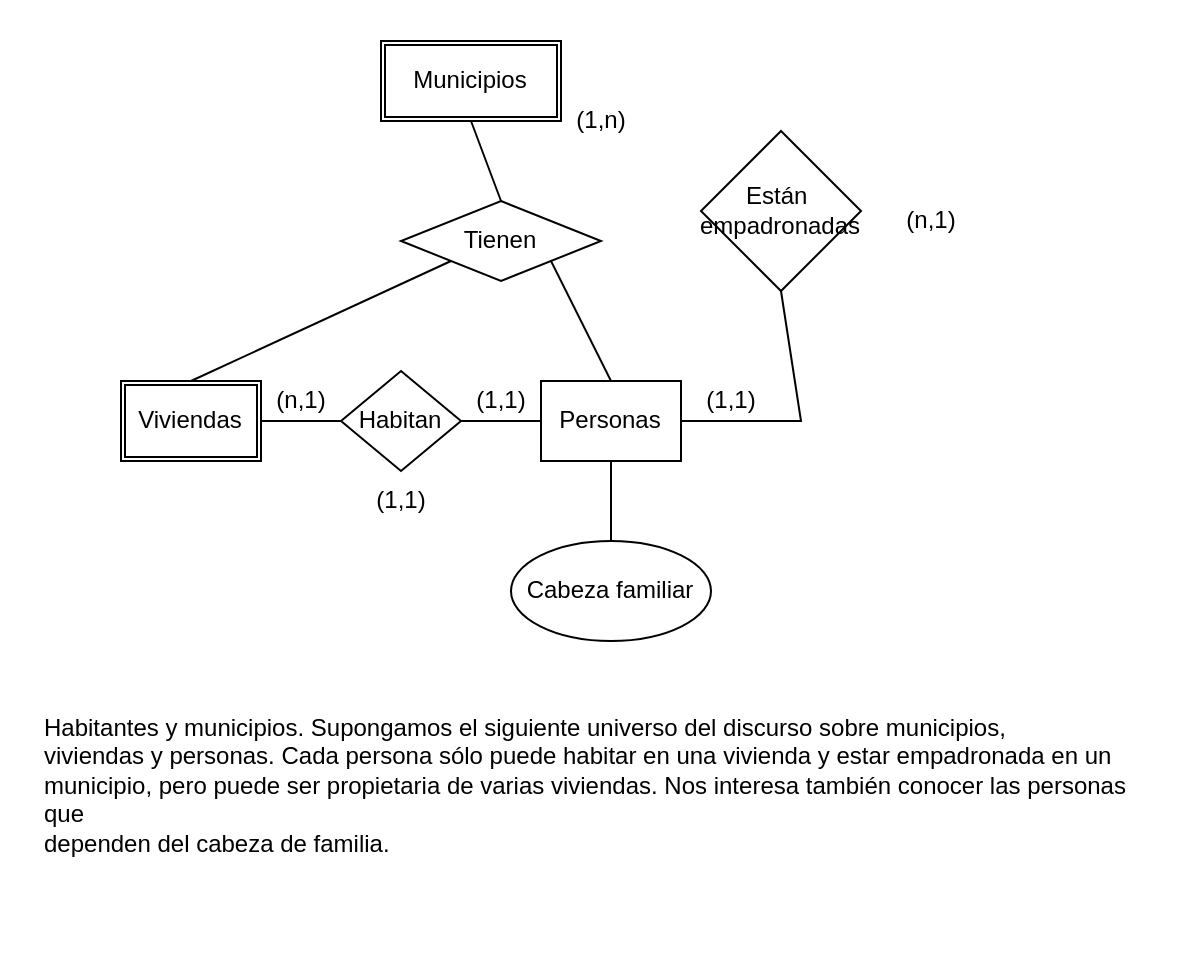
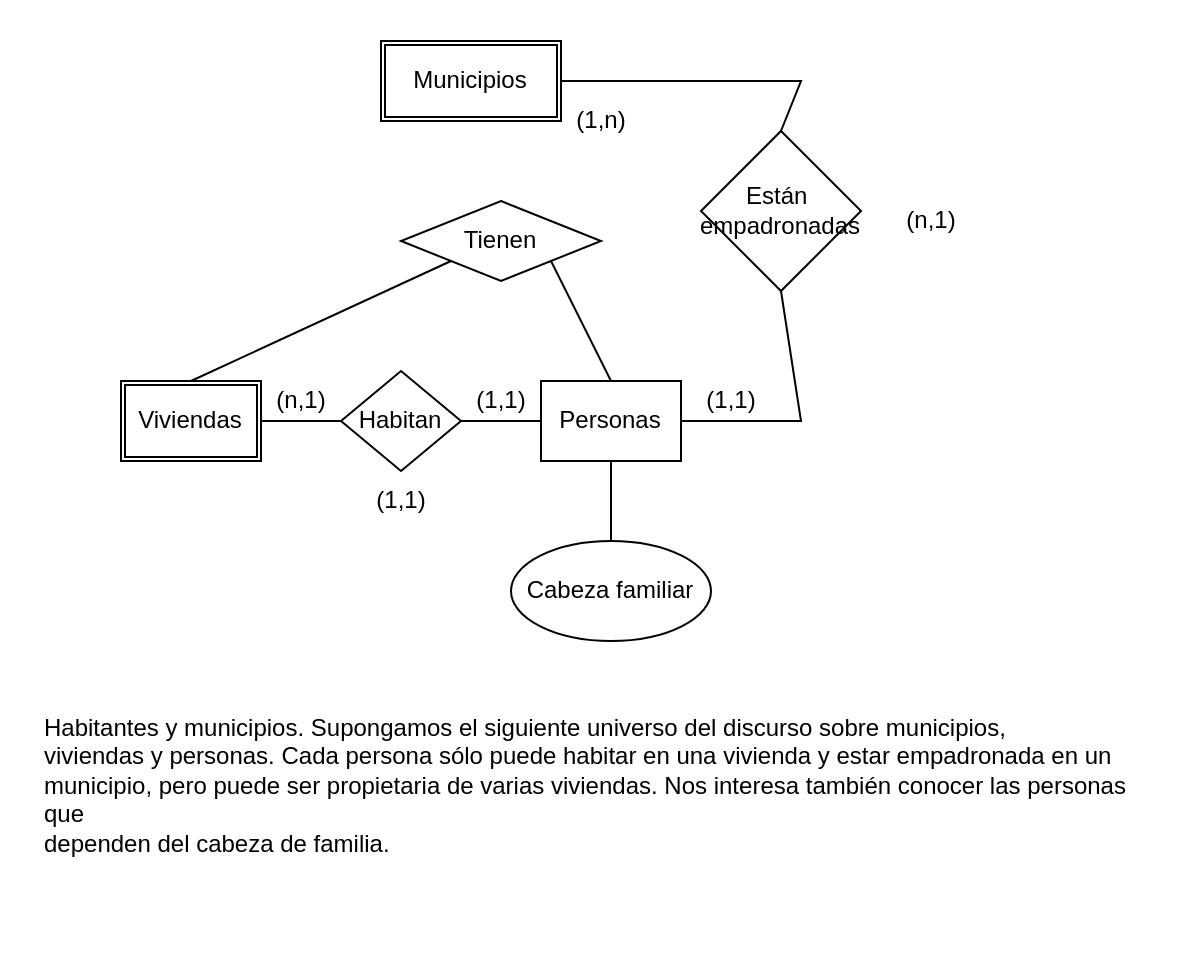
  <mxCell id="0" />
  <mxCell id="1" parent="0" />
  <mxCell id="2" value="Habitantes y municipios. Supongamos el siguiente universo del discurso sobre municipios,&#10;viviendas y personas. Cada persona sólo puede habitar en una vivienda y estar empadronada en un&#10;municipio, pero puede ser propietaria de varias viviendas. Nos interesa también conocer las personas que&#10;dependen del cabeza de familia." style="text;whiteSpace=wrap;html=1;" vertex="1" parent="1"><mxGeometry x="20" y="350" width="560" height="110" as="geometry" /></mxCell>
  <mxCell id="3" value="Municipios" style="shape=ext;double=1;rounded=0;whiteSpace=wrap;html=1;" vertex="1" parent="1"><mxGeometry x="190" y="20" width="90" height="40" as="geometry" /></mxCell>
  <mxCell id="4" value="Tienen" style="rhombus;whiteSpace=wrap;html=1;" vertex="1" parent="1"><mxGeometry x="200" y="100" width="100" height="40" as="geometry" /></mxCell>
- <mxCell id="5" value="" style="endArrow=none;html=1;rounded=0;entryX=0.5;entryY=1;entryDx=0;entryDy=0;exitX=0.5;exitY=0;exitDx=0;exitDy=0;" edge="1" parent="1" source="4" target="3"><mxGeometry width="50" height="50" relative="1" as="geometry"><mxPoint x="250" y="280" as="sourcePoint" /><mxPoint x="300" y="230" as="targetPoint" /></mxGeometry></mxCell>
  <mxCell id="6" value="" style="endArrow=none;html=1;rounded=0;entryX=0;entryY=1;entryDx=0;entryDy=0;exitX=0.5;exitY=0;exitDx=0;exitDy=0;" edge="1" parent="1" source="8" target="4"><mxGeometry width="50" height="50" relative="1" as="geometry"><mxPoint x="175" y="190" as="sourcePoint" /><mxPoint x="300" y="230" as="targetPoint" /></mxGeometry></mxCell>
  <mxCell id="7" value="Personas&lt;br&gt;" style="rounded=0;whiteSpace=wrap;html=1;" vertex="1" parent="1"><mxGeometry x="270" y="190" width="70" height="40" as="geometry" /></mxCell>
  <mxCell id="8" value="Viviendas" style="shape=ext;double=1;rounded=0;whiteSpace=wrap;html=1;" vertex="1" parent="1"><mxGeometry x="60" y="190" width="70" height="40" as="geometry" /></mxCell>
  <mxCell id="9" value="" style="endArrow=none;html=1;rounded=0;entryX=1;entryY=1;entryDx=0;entryDy=0;exitX=0.5;exitY=0;exitDx=0;exitDy=0;" edge="1" parent="1" source="7" target="4"><mxGeometry width="50" height="50" relative="1" as="geometry"><mxPoint x="250" y="270" as="sourcePoint" /><mxPoint x="300" y="220" as="targetPoint" /></mxGeometry></mxCell>
  <mxCell id="10" value="Cabeza familiar" style="ellipse;whiteSpace=wrap;html=1;" vertex="1" parent="1"><mxGeometry x="255" y="270" width="100" height="50" as="geometry" /></mxCell>
  <mxCell id="11" value="" style="endArrow=none;html=1;rounded=0;entryX=0.5;entryY=1;entryDx=0;entryDy=0;" edge="1" parent="1" source="10" target="7"><mxGeometry width="50" height="50" relative="1" as="geometry"><mxPoint x="250" y="270" as="sourcePoint" /><mxPoint x="300" y="220" as="targetPoint" /></mxGeometry></mxCell>
  <mxCell id="12" value="Habitan" style="rhombus;whiteSpace=wrap;html=1;" vertex="1" parent="1"><mxGeometry x="170" y="185" width="60" height="50" as="geometry" /></mxCell>
  <mxCell id="13" value="" style="endArrow=none;html=1;rounded=0;entryX=0;entryY=0.5;entryDx=0;entryDy=0;exitX=1;exitY=0.5;exitDx=0;exitDy=0;" edge="1" parent="1" source="12" target="7"><mxGeometry width="50" height="50" relative="1" as="geometry"><mxPoint x="250" y="270" as="sourcePoint" /><mxPoint x="300" y="220" as="targetPoint" /></mxGeometry></mxCell>
  <mxCell id="14" value="" style="endArrow=none;html=1;rounded=0;entryX=0;entryY=0.5;entryDx=0;entryDy=0;exitX=1;exitY=0.5;exitDx=0;exitDy=0;" edge="1" parent="1" source="8" target="12"><mxGeometry width="50" height="50" relative="1" as="geometry"><mxPoint x="250" y="270" as="sourcePoint" /><mxPoint x="300" y="220" as="targetPoint" /></mxGeometry></mxCell>
  <mxCell id="15" value="Están&amp;nbsp;&lt;br&gt;empadronadas" style="rhombus;whiteSpace=wrap;html=1;" vertex="1" parent="1"><mxGeometry x="350" y="65" width="80" height="80" as="geometry" /></mxCell>
+ <mxCell id="16" value="" style="endArrow=none;html=1;rounded=0;entryX=1;entryY=0.5;entryDx=0;entryDy=0;exitX=0.5;exitY=0;exitDx=0;exitDy=0;" edge="1" parent="1" source="15" target="3"><mxGeometry width="50" height="50" relative="1" as="geometry"><mxPoint x="250" y="270" as="sourcePoint" /><mxPoint x="300" y="220" as="targetPoint" /><Array as="points"><mxPoint x="400" y="40" /></Array></mxGeometry></mxCell>
  <mxCell id="17" value="" style="endArrow=none;html=1;rounded=0;entryX=0.5;entryY=1;entryDx=0;entryDy=0;exitX=1;exitY=0.5;exitDx=0;exitDy=0;" edge="1" parent="1" source="7" target="15"><mxGeometry width="50" height="50" relative="1" as="geometry"><mxPoint x="250" y="270" as="sourcePoint" /><mxPoint x="300" y="220" as="targetPoint" /><Array as="points"><mxPoint x="400" y="210" /></Array></mxGeometry></mxCell>
  <mxCell id="18" value="(1,1)" style="text;html=1;align=center;verticalAlign=middle;resizable=0;points=[];autosize=1;strokeColor=none;fillColor=none;" vertex="1" parent="1"><mxGeometry x="225" y="185" width="50" height="30" as="geometry" /></mxCell>
  <mxCell id="19" value="(1,1)" style="text;html=1;align=center;verticalAlign=middle;resizable=0;points=[];autosize=1;strokeColor=none;fillColor=none;" vertex="1" parent="1"><mxGeometry x="340" y="185" width="50" height="30" as="geometry" /></mxCell>
  <mxCell id="20" value="(n,1)" style="text;html=1;align=center;verticalAlign=middle;resizable=0;points=[];autosize=1;strokeColor=none;fillColor=none;" vertex="1" parent="1"><mxGeometry x="125" y="185" width="50" height="30" as="geometry" /></mxCell>
  <mxCell id="21" value="(1,1)" style="text;html=1;align=center;verticalAlign=middle;resizable=0;points=[];autosize=1;strokeColor=none;fillColor=none;" vertex="1" parent="1"><mxGeometry x="175" y="235" width="50" height="30" as="geometry" /></mxCell>
  <mxCell id="22" value="(1,n)" style="text;html=1;align=center;verticalAlign=middle;resizable=0;points=[];autosize=1;strokeColor=none;fillColor=none;" vertex="1" parent="1"><mxGeometry x="275" y="45" width="50" height="30" as="geometry" /></mxCell>
  <mxCell id="23" value="(n,1)" style="text;html=1;align=center;verticalAlign=middle;resizable=0;points=[];autosize=1;strokeColor=none;fillColor=none;" vertex="1" parent="1"><mxGeometry x="440" y="95" width="50" height="30" as="geometry" /></mxCell>
